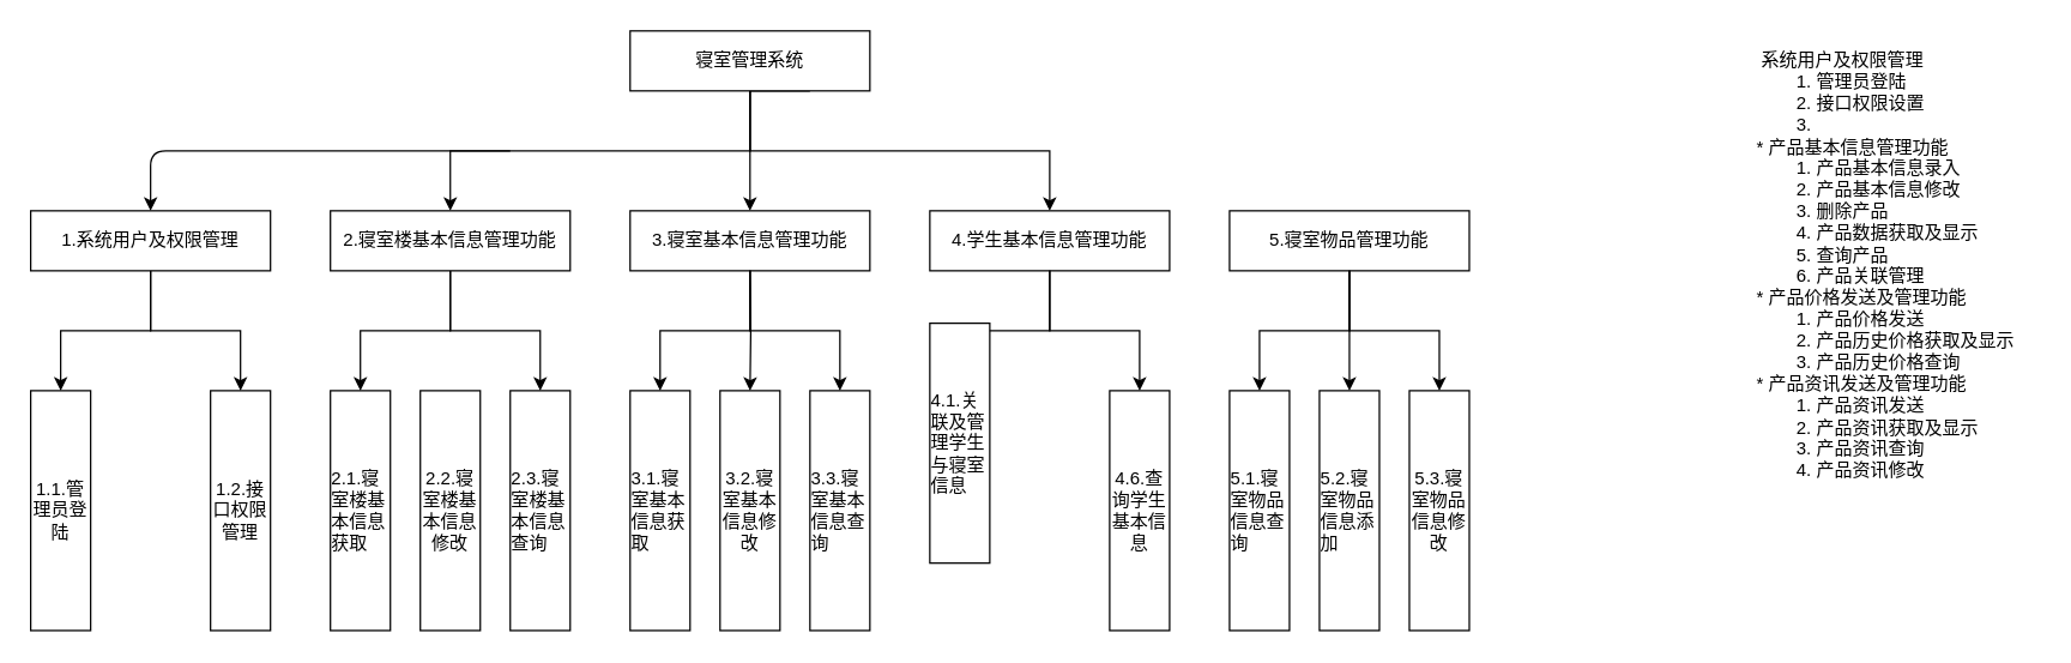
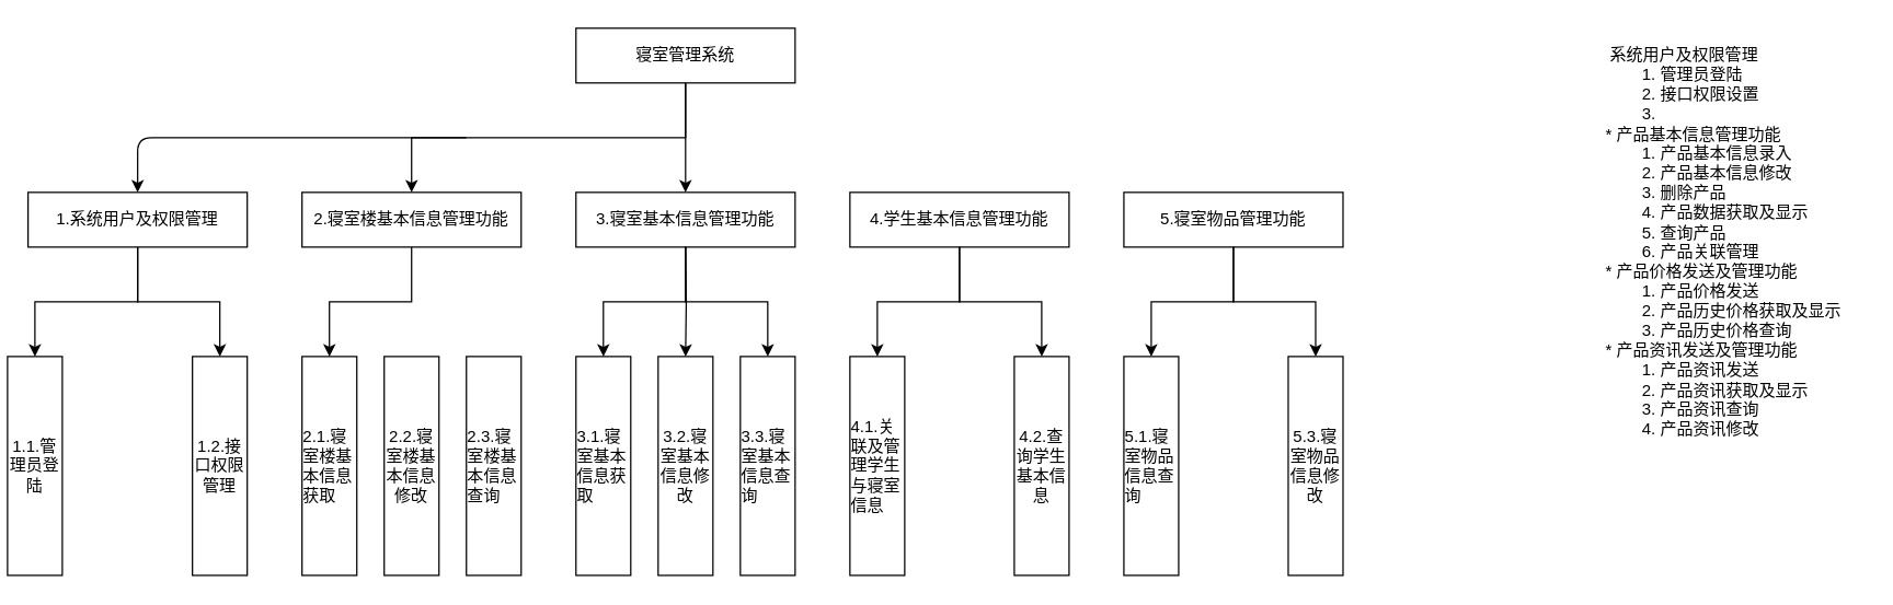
  <mxCell id="0" />
  <mxCell id="1" parent="0" />
  <mxCell id="2" value="" style="edgeStyle=orthogonalEdgeStyle;rounded=0;orthogonalLoop=1;jettySize=auto;html=1;entryX=0.5;entryY=0;entryDx=0;entryDy=0;" edge="1" parent="1" source="5" target="8"><mxGeometry relative="1" as="geometry"><Array as="points"><mxPoint x="500" y="100" /><mxPoint x="300" y="100" /></Array></mxGeometry></mxCell>
- <mxCell id="3" style="edgeStyle=orthogonalEdgeStyle;rounded=0;orthogonalLoop=1;jettySize=auto;html=1;exitX=0.75;exitY=1;exitDx=0;exitDy=0;entryX=0.5;entryY=0;entryDx=0;entryDy=0;" edge="1" parent="1" source="5" target="10"><mxGeometry relative="1" as="geometry"><Array as="points"><mxPoint x="500" y="60" /><mxPoint x="500" y="100" /><mxPoint x="700" y="100" /></Array></mxGeometry></mxCell>
  <mxCell id="4" style="edgeStyle=orthogonalEdgeStyle;rounded=0;orthogonalLoop=1;jettySize=auto;html=1;exitX=0.5;exitY=1;exitDx=0;exitDy=0;entryX=0.5;entryY=0;entryDx=0;entryDy=0;" edge="1" parent="1" source="5" target="9"><mxGeometry relative="1" as="geometry" /></mxCell>
  <mxCell id="5" value="寝室管理系统" style="rounded=0;whiteSpace=wrap;html=1;" vertex="1" parent="1"><mxGeometry x="420" y="20" width="160" height="40" as="geometry" /></mxCell>
  <mxCell id="6" style="edgeStyle=orthogonalEdgeStyle;rounded=0;orthogonalLoop=1;jettySize=auto;html=1;exitX=0.5;exitY=1;exitDx=0;exitDy=0;entryX=0.5;entryY=0;entryDx=0;entryDy=0;" edge="1" parent="1" source="8" target="18"><mxGeometry relative="1" as="geometry" /></mxCell>
- <mxCell id="7" style="edgeStyle=orthogonalEdgeStyle;rounded=0;orthogonalLoop=1;jettySize=auto;html=1;exitX=0.5;exitY=1;exitDx=0;exitDy=0;entryX=0.5;entryY=0;entryDx=0;entryDy=0;" edge="1" parent="1" source="8" target="20"><mxGeometry relative="1" as="geometry" /></mxCell>
  <mxCell id="8" value="2.寝室楼基本信息管理功能" style="rounded=0;whiteSpace=wrap;html=1;" vertex="1" parent="1"><mxGeometry x="220" y="140" width="160" height="40" as="geometry" /></mxCell>
  <mxCell id="9" value="&lt;span style=&quot;text-align: left ; white-space: nowrap&quot;&gt;3.寝室基本信息管理功能&lt;/span&gt;" style="rounded=0;whiteSpace=wrap;html=1;" vertex="1" parent="1"><mxGeometry x="420" y="140" width="160" height="40" as="geometry" /></mxCell>
  <mxCell id="10" value="4.学生基本信息&lt;span style=&quot;text-align: left ; white-space: nowrap&quot;&gt;管理功能&lt;/span&gt;" style="rounded=0;whiteSpace=wrap;html=1;" vertex="1" parent="1"><mxGeometry x="620" y="140" width="160" height="40" as="geometry" /></mxCell>
  <mxCell id="11" value="&lt;div&gt;&amp;nbsp;系统用户及权限管理&lt;/div&gt;&lt;div&gt;&lt;span style=&quot;white-space: pre&quot;&gt;&#09;&lt;/span&gt;1. 管理员登陆&lt;/div&gt;&lt;div&gt;&lt;span style=&quot;white-space: pre&quot;&gt;&#09;&lt;/span&gt;2. 接口权限设置&lt;/div&gt;&lt;div&gt;&amp;nbsp; &amp;nbsp; &amp;nbsp; &amp;nbsp; 3.&amp;nbsp;&lt;/div&gt;&lt;div&gt;* 产品基本信息管理功能&lt;/div&gt;&lt;div&gt;&lt;span style=&quot;white-space: pre&quot;&gt;&#09;&lt;/span&gt;1. 产品基本信息录入&lt;/div&gt;&lt;div&gt;&lt;span style=&quot;white-space: pre&quot;&gt;&#09;&lt;/span&gt;2. 产品基本信息修改&lt;/div&gt;&lt;div&gt;&lt;span style=&quot;white-space: pre&quot;&gt;&#09;&lt;/span&gt;3. 删除产品&lt;/div&gt;&lt;div&gt;&lt;span style=&quot;white-space: pre&quot;&gt;&#09;&lt;/span&gt;4. 产品数据获取及显示&lt;/div&gt;&lt;div&gt;&lt;span style=&quot;white-space: pre&quot;&gt;&#09;&lt;/span&gt;5. 查询产品&lt;/div&gt;&lt;div&gt;&lt;span style=&quot;white-space: pre&quot;&gt;&#09;&lt;/span&gt;6. 产品关联管理&lt;/div&gt;&lt;div&gt;* 产品价格发送及管理功能&lt;/div&gt;&lt;div&gt;&lt;span style=&quot;white-space: pre&quot;&gt;&#09;&lt;/span&gt;1. 产品价格发送&lt;/div&gt;&lt;div&gt;&lt;span style=&quot;white-space: pre&quot;&gt;&#09;&lt;/span&gt;2. 产品历史价格获取及显示&lt;/div&gt;&lt;div&gt;&lt;span style=&quot;white-space: pre&quot;&gt;&#09;&lt;/span&gt;3. 产品历史价格查询&lt;/div&gt;&lt;div&gt;* 产品资讯发送及管理功能&lt;/div&gt;&lt;div&gt;&lt;span style=&quot;white-space: pre&quot;&gt;&#09;&lt;/span&gt;1. 产品资讯发送&lt;/div&gt;&lt;div&gt;&lt;span style=&quot;white-space: pre&quot;&gt;&#09;&lt;/span&gt;2. 产品资讯获取及显示&lt;/div&gt;&lt;div&gt;&lt;span style=&quot;white-space: pre&quot;&gt;&#09;&lt;/span&gt;3. 产品资讯查询&lt;/div&gt;&lt;div&gt;&lt;span style=&quot;white-space: pre&quot;&gt;&#09;&lt;/span&gt;4. 产品资讯修改&lt;/div&gt;&lt;div&gt;&lt;br&gt;&lt;/div&gt;" style="text;html=1;resizable=0;points=[];autosize=1;align=left;verticalAlign=top;spacingTop=-4;" vertex="1" parent="1"><mxGeometry x="1170" y="30" width="190" height="300" as="geometry" /></mxCell>
  <mxCell id="12" style="edgeStyle=orthogonalEdgeStyle;rounded=0;orthogonalLoop=1;jettySize=auto;html=1;exitX=0.5;exitY=1;exitDx=0;exitDy=0;entryX=0.5;entryY=0;entryDx=0;entryDy=0;" edge="1" parent="1" source="14" target="16"><mxGeometry relative="1" as="geometry" /></mxCell>
  <mxCell id="13" style="edgeStyle=orthogonalEdgeStyle;rounded=0;orthogonalLoop=1;jettySize=auto;html=1;exitX=0.5;exitY=1;exitDx=0;exitDy=0;entryX=0.5;entryY=0;entryDx=0;entryDy=0;" edge="1" parent="1" source="14" target="17"><mxGeometry relative="1" as="geometry" /></mxCell>
  <mxCell id="14" value="1.&lt;span style=&quot;text-align: left ; white-space: nowrap&quot;&gt;系统用户及权限管理&lt;/span&gt;" style="rounded=0;whiteSpace=wrap;html=1;" vertex="1" parent="1"><mxGeometry x="20" y="140" width="160" height="40" as="geometry" /></mxCell>
  <mxCell id="15" value="" style="endArrow=classic;html=1;entryX=0.5;entryY=0;entryDx=0;entryDy=0;" edge="1" parent="1" target="14"><mxGeometry width="50" height="50" relative="1" as="geometry"><mxPoint x="340" y="100" as="sourcePoint" /><mxPoint x="110" y="370" as="targetPoint" /><Array as="points"><mxPoint x="100" y="100" /></Array></mxGeometry></mxCell>
- <mxCell id="16" value="1.1.管理员登陆" style="rounded=0;whiteSpace=wrap;html=1;" vertex="1" parent="1"><mxGeometry x="20" y="260" width="40" height="160" as="geometry" /></mxCell>
+ <mxCell id="16" value="1.1.管理员登陆" style="rounded=0;whiteSpace=wrap;html=1;" vertex="1" parent="1"><mxGeometry x="5" y="260" width="40" height="160" as="geometry" /></mxCell>
  <mxCell id="17" value="1.2.接口权限管理" style="rounded=0;whiteSpace=wrap;html=1;" vertex="1" parent="1"><mxGeometry x="140" y="260" width="40" height="160" as="geometry" /></mxCell>
  <mxCell id="18" value="&lt;div style=&quot;text-align: left&quot;&gt;&lt;span&gt;2.1.寝室楼基本信息获取&lt;/span&gt;&lt;/div&gt;" style="rounded=0;whiteSpace=wrap;html=1;" vertex="1" parent="1"><mxGeometry x="220" y="260" width="40" height="160" as="geometry" /></mxCell>
  <mxCell id="19" value="&lt;span style=&quot;white-space: normal&quot;&gt;2.2.寝室楼&lt;/span&gt;&lt;span style=&quot;text-align: left&quot;&gt;基本信息修改&lt;/span&gt;" style="rounded=0;whiteSpace=wrap;html=1;" vertex="1" parent="1"><mxGeometry x="280" y="260" width="40" height="160" as="geometry" /></mxCell>
  <mxCell id="20" value="&lt;div style=&quot;text-align: left&quot;&gt;&lt;span&gt;2.3.寝室楼基本信息查询&lt;/span&gt;&lt;/div&gt;" style="rounded=0;whiteSpace=wrap;html=1;" vertex="1" parent="1"><mxGeometry x="340" y="260" width="40" height="160" as="geometry" /></mxCell>
  <mxCell id="21" style="edgeStyle=orthogonalEdgeStyle;rounded=0;orthogonalLoop=1;jettySize=auto;html=1;exitX=0.5;exitY=1;exitDx=0;exitDy=0;entryX=0.5;entryY=0;entryDx=0;entryDy=0;" edge="1" parent="1" target="24"><mxGeometry relative="1" as="geometry"><mxPoint x="500" y="180" as="sourcePoint" /><Array as="points"><mxPoint x="500" y="220" /><mxPoint x="440" y="220" /></Array></mxGeometry></mxCell>
  <mxCell id="22" style="edgeStyle=orthogonalEdgeStyle;rounded=0;orthogonalLoop=1;jettySize=auto;html=1;exitX=0.5;exitY=1;exitDx=0;exitDy=0;entryX=0.5;entryY=0;entryDx=0;entryDy=0;" edge="1" parent="1" target="25"><mxGeometry relative="1" as="geometry"><mxPoint x="500" y="180" as="sourcePoint" /></mxGeometry></mxCell>
  <mxCell id="23" style="edgeStyle=orthogonalEdgeStyle;rounded=0;orthogonalLoop=1;jettySize=auto;html=1;exitX=0.5;exitY=1;exitDx=0;exitDy=0;entryX=0.5;entryY=0;entryDx=0;entryDy=0;" edge="1" parent="1" target="26"><mxGeometry relative="1" as="geometry"><mxPoint x="500" y="180" as="sourcePoint" /><Array as="points"><mxPoint x="500" y="220" /><mxPoint x="560" y="220" /></Array></mxGeometry></mxCell>
  <mxCell id="24" value="&lt;div style=&quot;text-align: left&quot;&gt;&lt;span&gt;3.1.寝室基本信息获取&lt;/span&gt;&lt;/div&gt;" style="rounded=0;whiteSpace=wrap;html=1;" vertex="1" parent="1"><mxGeometry x="420" y="260" width="40" height="160" as="geometry" /></mxCell>
  <mxCell id="25" value="&lt;span style=&quot;white-space: normal&quot;&gt;3.2.寝室&lt;/span&gt;&lt;span style=&quot;text-align: left&quot;&gt;基本信息修改&lt;/span&gt;" style="rounded=0;whiteSpace=wrap;html=1;" vertex="1" parent="1"><mxGeometry x="480" y="260" width="40" height="160" as="geometry" /></mxCell>
  <mxCell id="26" value="&lt;div style=&quot;text-align: left&quot;&gt;&lt;span&gt;3.3.寝室基本信息查询&lt;/span&gt;&lt;/div&gt;" style="rounded=0;whiteSpace=wrap;html=1;" vertex="1" parent="1"><mxGeometry x="540" y="260" width="40" height="160" as="geometry" /></mxCell>
  <mxCell id="27" style="edgeStyle=orthogonalEdgeStyle;rounded=0;orthogonalLoop=1;jettySize=auto;html=1;exitX=0.5;exitY=1;exitDx=0;exitDy=0;entryX=0.5;entryY=0;entryDx=0;entryDy=0;" edge="1" target="29" parent="1"><mxGeometry relative="1" as="geometry"><mxPoint x="700" y="180" as="sourcePoint" /><Array as="points"><mxPoint x="700" y="220" /><mxPoint x="640" y="220" /></Array></mxGeometry></mxCell>
  <mxCell id="28" style="edgeStyle=orthogonalEdgeStyle;rounded=0;orthogonalLoop=1;jettySize=auto;html=1;exitX=0.5;exitY=1;exitDx=0;exitDy=0;entryX=0.5;entryY=0;entryDx=0;entryDy=0;" edge="1" parent="1"><mxGeometry relative="1" as="geometry"><mxPoint x="700" y="180" as="sourcePoint" /><Array as="points"><mxPoint x="700" y="220" /><mxPoint x="760" y="220" /></Array><mxPoint x="760" y="260" as="targetPoint" /></mxGeometry></mxCell>
- <mxCell id="29" value="&lt;div style=&quot;text-align: left&quot;&gt;&lt;span&gt;4.1.关联及管理学生与寝室信息&lt;/span&gt;&lt;/div&gt;" style="rounded=0;whiteSpace=wrap;html=1;" vertex="1" parent="1"><mxGeometry x="620" y="215" width="40" height="160" as="geometry" /></mxCell>
- <mxCell id="30" value="&lt;span style=&quot;white-space: normal&quot;&gt;4.6.查询学生基本信息&lt;/span&gt;" style="rounded=0;whiteSpace=wrap;html=1;" vertex="1" parent="1"><mxGeometry x="740" y="260" width="40" height="160" as="geometry" /></mxCell>
- <mxCell id="31" style="edgeStyle=orthogonalEdgeStyle;rounded=0;orthogonalLoop=1;jettySize=auto;html=1;exitX=0.5;exitY=1;exitDx=0;exitDy=0;entryX=0.5;entryY=0;entryDx=0;entryDy=0;" edge="1" parent="1" source="32" target="37"><mxGeometry relative="1" as="geometry" /></mxCell>
+ <mxCell id="29" value="&lt;div style=&quot;text-align: left&quot;&gt;&lt;span&gt;4.1.关联及管理学生与寝室信息&lt;/span&gt;&lt;/div&gt;" style="rounded=0;whiteSpace=wrap;html=1;" vertex="1" parent="1"><mxGeometry x="620" y="260" width="40" height="160" as="geometry" /></mxCell>
+ <mxCell id="30" value="&lt;span style=&quot;white-space: normal&quot;&gt;4.2.查询学生基本信息&lt;/span&gt;" style="rounded=0;whiteSpace=wrap;html=1;" vertex="1" parent="1"><mxGeometry x="740" y="260" width="40" height="160" as="geometry" /></mxCell>
  <mxCell id="32" value="5.寝室物品&lt;span style=&quot;text-align: left ; white-space: nowrap&quot;&gt;管理功能&lt;/span&gt;" style="rounded=0;whiteSpace=wrap;html=1;" vertex="1" parent="1"><mxGeometry x="820" y="140" width="160" height="40" as="geometry" /></mxCell>
  <mxCell id="33" style="edgeStyle=orthogonalEdgeStyle;rounded=0;orthogonalLoop=1;jettySize=auto;html=1;exitX=0.5;exitY=1;exitDx=0;exitDy=0;entryX=0.5;entryY=0;entryDx=0;entryDy=0;" edge="1" target="35" parent="1"><mxGeometry relative="1" as="geometry"><mxPoint x="900" y="180" as="sourcePoint" /><Array as="points"><mxPoint x="900" y="220" /><mxPoint x="840" y="220" /></Array></mxGeometry></mxCell>
  <mxCell id="34" style="edgeStyle=orthogonalEdgeStyle;rounded=0;orthogonalLoop=1;jettySize=auto;html=1;exitX=0.5;exitY=1;exitDx=0;exitDy=0;entryX=0.5;entryY=0;entryDx=0;entryDy=0;" edge="1" parent="1"><mxGeometry relative="1" as="geometry"><mxPoint x="900" y="180" as="sourcePoint" /><Array as="points"><mxPoint x="900" y="220" /><mxPoint x="960" y="220" /></Array><mxPoint x="960" y="260" as="targetPoint" /></mxGeometry></mxCell>
  <mxCell id="35" value="&lt;div style=&quot;text-align: left&quot;&gt;&lt;span&gt;5.1.寝室物品信息查询&lt;/span&gt;&lt;/div&gt;" style="rounded=0;whiteSpace=wrap;html=1;" vertex="1" parent="1"><mxGeometry x="820" y="260" width="40" height="160" as="geometry" /></mxCell>
  <mxCell id="36" value="&lt;span style=&quot;white-space: normal&quot;&gt;5.3.寝室物品信息修改&lt;/span&gt;" style="rounded=0;whiteSpace=wrap;html=1;" vertex="1" parent="1"><mxGeometry x="940" y="260" width="40" height="160" as="geometry" /></mxCell>
- <mxCell id="37" value="&lt;div style=&quot;text-align: left&quot;&gt;&lt;span&gt;5.2.寝室物品信息添加&lt;/span&gt;&lt;/div&gt;" style="rounded=0;whiteSpace=wrap;html=1;" vertex="1" parent="1"><mxGeometry x="880" y="260" width="40" height="160" as="geometry" /></mxCell>
